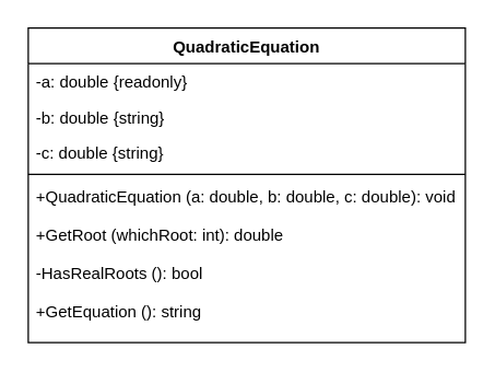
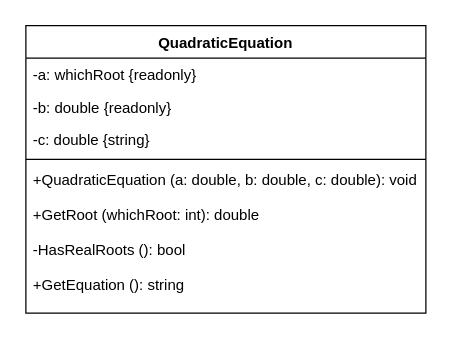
  <mxCell id="0" />
  <mxCell id="1" parent="0" />
  <mxCell id="2" value="QuadraticEquation" style="swimlane;fontStyle=1;align=center;verticalAlign=top;childLayout=stackLayout;horizontal=1;startSize=26;horizontalStack=0;resizeParent=1;resizeParentMax=0;resizeLast=0;collapsible=1;marginBottom=0;" vertex="1" parent="1"><mxGeometry x="20" y="20" width="320" height="230" as="geometry"><mxRectangle x="340" y="200" width="100" height="26" as="alternateBounds" /></mxGeometry></mxCell>
- <mxCell id="3" value="-a: double {readonly}" style="text;strokeColor=none;fillColor=none;align=left;verticalAlign=top;spacingLeft=4;spacingRight=4;overflow=hidden;rotatable=0;points=[[0,0.5],[1,0.5]];portConstraint=eastwest;" vertex="1" parent="2"><mxGeometry y="26" width="320" height="26" as="geometry" /></mxCell>
- <mxCell id="4" value="-b: double {string}" style="text;strokeColor=none;fillColor=none;align=left;verticalAlign=top;spacingLeft=4;spacingRight=4;overflow=hidden;rotatable=0;points=[[0,0.5],[1,0.5]];portConstraint=eastwest;" vertex="1" parent="2"><mxGeometry y="52" width="320" height="26" as="geometry" /></mxCell>
+ <mxCell id="3" value="-a: whichRoot {readonly}" style="text;strokeColor=none;fillColor=none;align=left;verticalAlign=top;spacingLeft=4;spacingRight=4;overflow=hidden;rotatable=0;points=[[0,0.5],[1,0.5]];portConstraint=eastwest;" vertex="1" parent="2"><mxGeometry y="26" width="320" height="26" as="geometry" /></mxCell>
+ <mxCell id="4" value="-b: double {readonly}" style="text;strokeColor=none;fillColor=none;align=left;verticalAlign=top;spacingLeft=4;spacingRight=4;overflow=hidden;rotatable=0;points=[[0,0.5],[1,0.5]];portConstraint=eastwest;" vertex="1" parent="2"><mxGeometry y="52" width="320" height="26" as="geometry" /></mxCell>
  <mxCell id="5" value="-c: double {string}" style="text;strokeColor=none;fillColor=none;align=left;verticalAlign=top;spacingLeft=4;spacingRight=4;overflow=hidden;rotatable=0;points=[[0,0.5],[1,0.5]];portConstraint=eastwest;" vertex="1" parent="2"><mxGeometry y="78" width="320" height="26" as="geometry" /></mxCell>
  <mxCell id="6" value="" style="line;strokeWidth=1;fillColor=none;align=left;verticalAlign=middle;spacingTop=-1;spacingLeft=3;spacingRight=3;rotatable=0;labelPosition=right;points=[];portConstraint=eastwest;" vertex="1" parent="2"><mxGeometry y="104" width="320" height="6" as="geometry" /></mxCell>
  <mxCell id="7" value="+QuadraticEquation (a: double, b: double, c: double): void&#10;&#10;+GetRoot (whichRoot: int): double&#10;&#10;-HasRealRoots (): bool&#10;&#10;+GetEquation (): string" style="text;strokeColor=none;fillColor=none;align=left;verticalAlign=top;spacingLeft=4;spacingRight=4;overflow=hidden;rotatable=0;points=[[0,0.5],[1,0.5]];portConstraint=eastwest;" vertex="1" parent="2"><mxGeometry y="110" width="320" height="120" as="geometry" /></mxCell>
